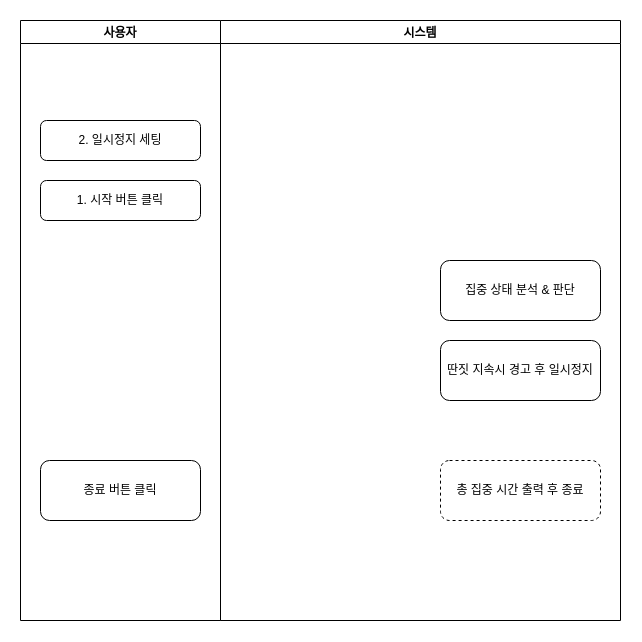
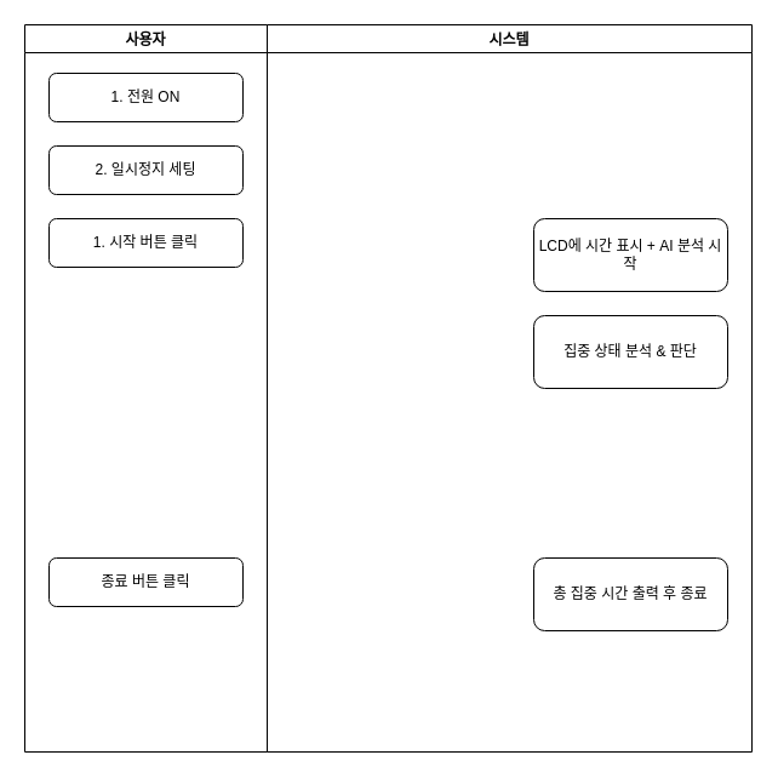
  <mxCell id="0" />
  <mxCell id="1" parent="0" />
  <mxCell id="2" value="사용자" style="swimlane" parent="1" vertex="1"><mxGeometry width="200" height="600" as="geometry" x="20" y="20" /></mxCell>
+ <mxCell id="3" value="1. 전원 ON" style="rounded=1;whiteSpace=wrap;html=1;" parent="2" vertex="1"><mxGeometry x="20" y="40" width="160" height="40" as="geometry" /></mxCell>
  <mxCell id="4" value="2. 일시정지 세팅" style="rounded=1;whiteSpace=wrap;html=1;" parent="2" vertex="1"><mxGeometry x="20" y="100" width="160" height="40" as="geometry" /></mxCell>
  <mxCell id="5" value="1. 시작 버튼 클릭" style="rounded=1;whiteSpace=wrap;html=1;" parent="2" vertex="1"><mxGeometry x="20" y="160" width="160" height="40" as="geometry" /></mxCell>
- <mxCell id="6" value="종료 버튼 클릭" style="rounded=1;whiteSpace=wrap;html=1;" parent="2" vertex="1"><mxGeometry x="20" y="440" width="160" height="60" as="geometry" /></mxCell>
+ <mxCell id="6" value="종료 버튼 클릭" style="rounded=1;whiteSpace=wrap;html=1;" parent="2" vertex="1"><mxGeometry x="20" y="440" width="160" height="40" as="geometry" /></mxCell>
  <mxCell id="7" value="시스템" style="swimlane" parent="1" vertex="1"><mxGeometry x="220" width="400" height="600" as="geometry" y="20"><mxRectangle x="200" width="70" height="30" as="alternateBounds" /></mxGeometry></mxCell>
+ <mxCell id="8" value="LCD에 시간 표시 + AI 분석 시작" style="rounded=1;whiteSpace=wrap;html=1;" parent="7" vertex="1"><mxGeometry x="220" y="160" width="160" height="60" as="geometry" /></mxCell>
  <mxCell id="9" value="집중 상태 분석 &amp; 판단" style="rounded=1;whiteSpace=wrap;html=1;" parent="7" vertex="1"><mxGeometry x="220" y="240" width="160" height="60" as="geometry" /></mxCell>
- <mxCell id="10" value="딴짓 지속시 경고 후 일시정지" style="rounded=1;whiteSpace=wrap;html=1;" parent="7" vertex="1"><mxGeometry x="220" y="320" width="160" height="60" as="geometry" /></mxCell>
- <mxCell id="11" value="총 집중 시간 출력 후 종료" style="rounded=1;whiteSpace=wrap;html=1;dashed=1;" parent="7" vertex="1"><mxGeometry x="220" y="440" width="160" height="60" as="geometry" /></mxCell>
+ <mxCell id="11" value="총 집중 시간 출력 후 종료" style="rounded=1;whiteSpace=wrap;html=1;" parent="7" vertex="1"><mxGeometry x="220" y="440" width="160" height="60" as="geometry" /></mxCell>
